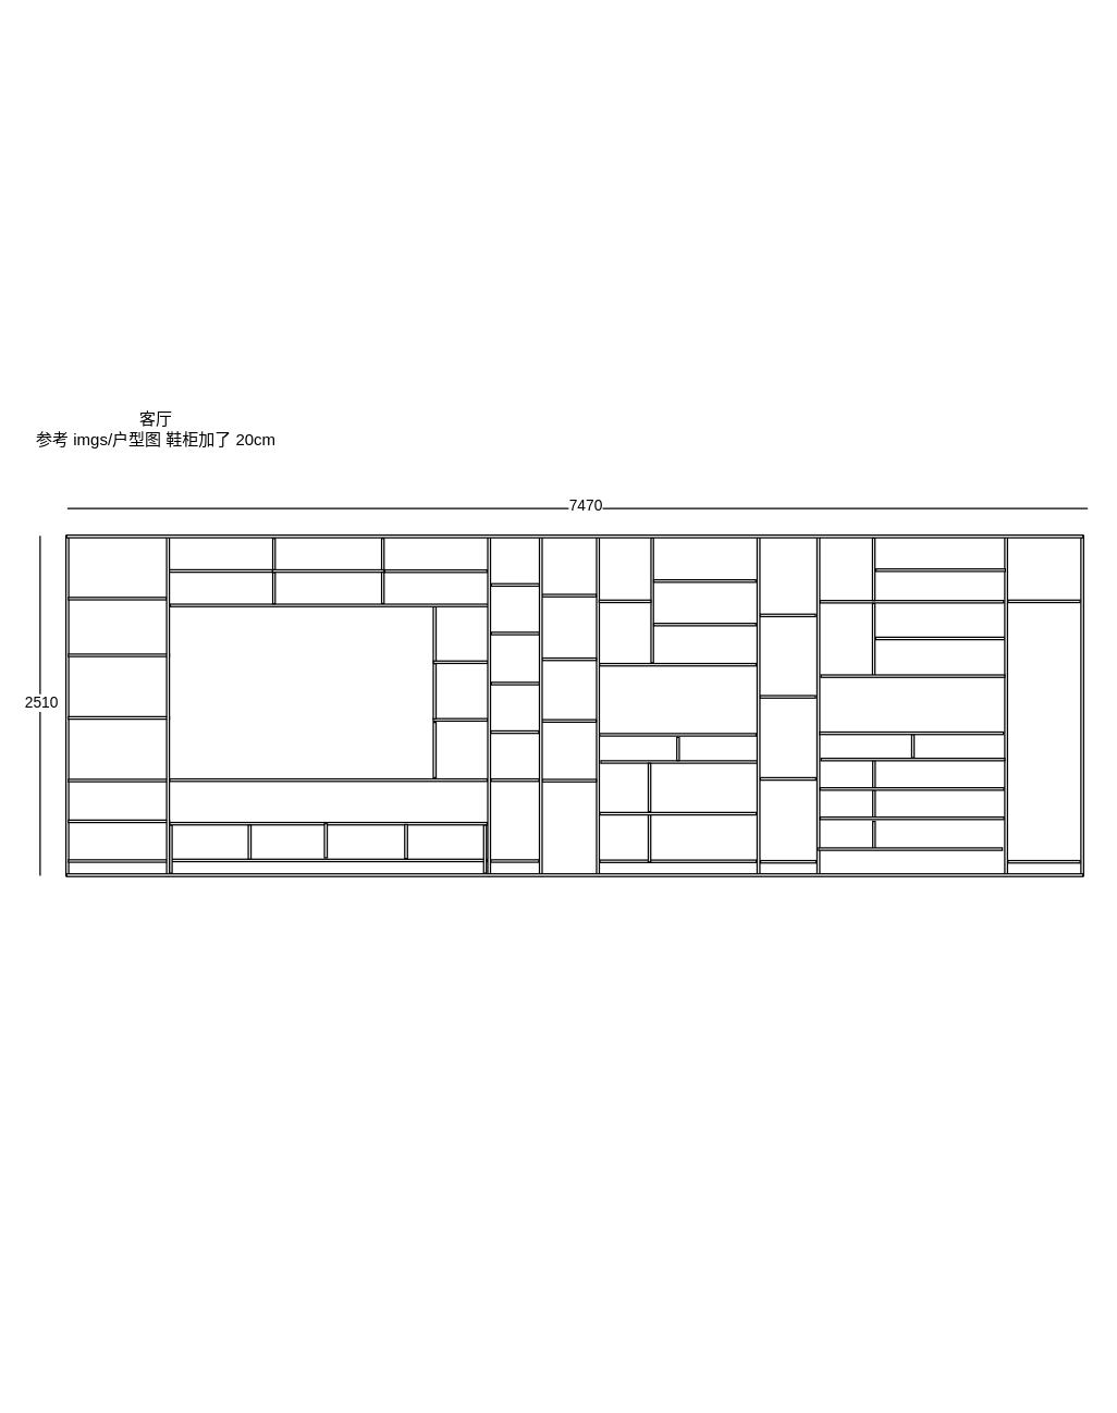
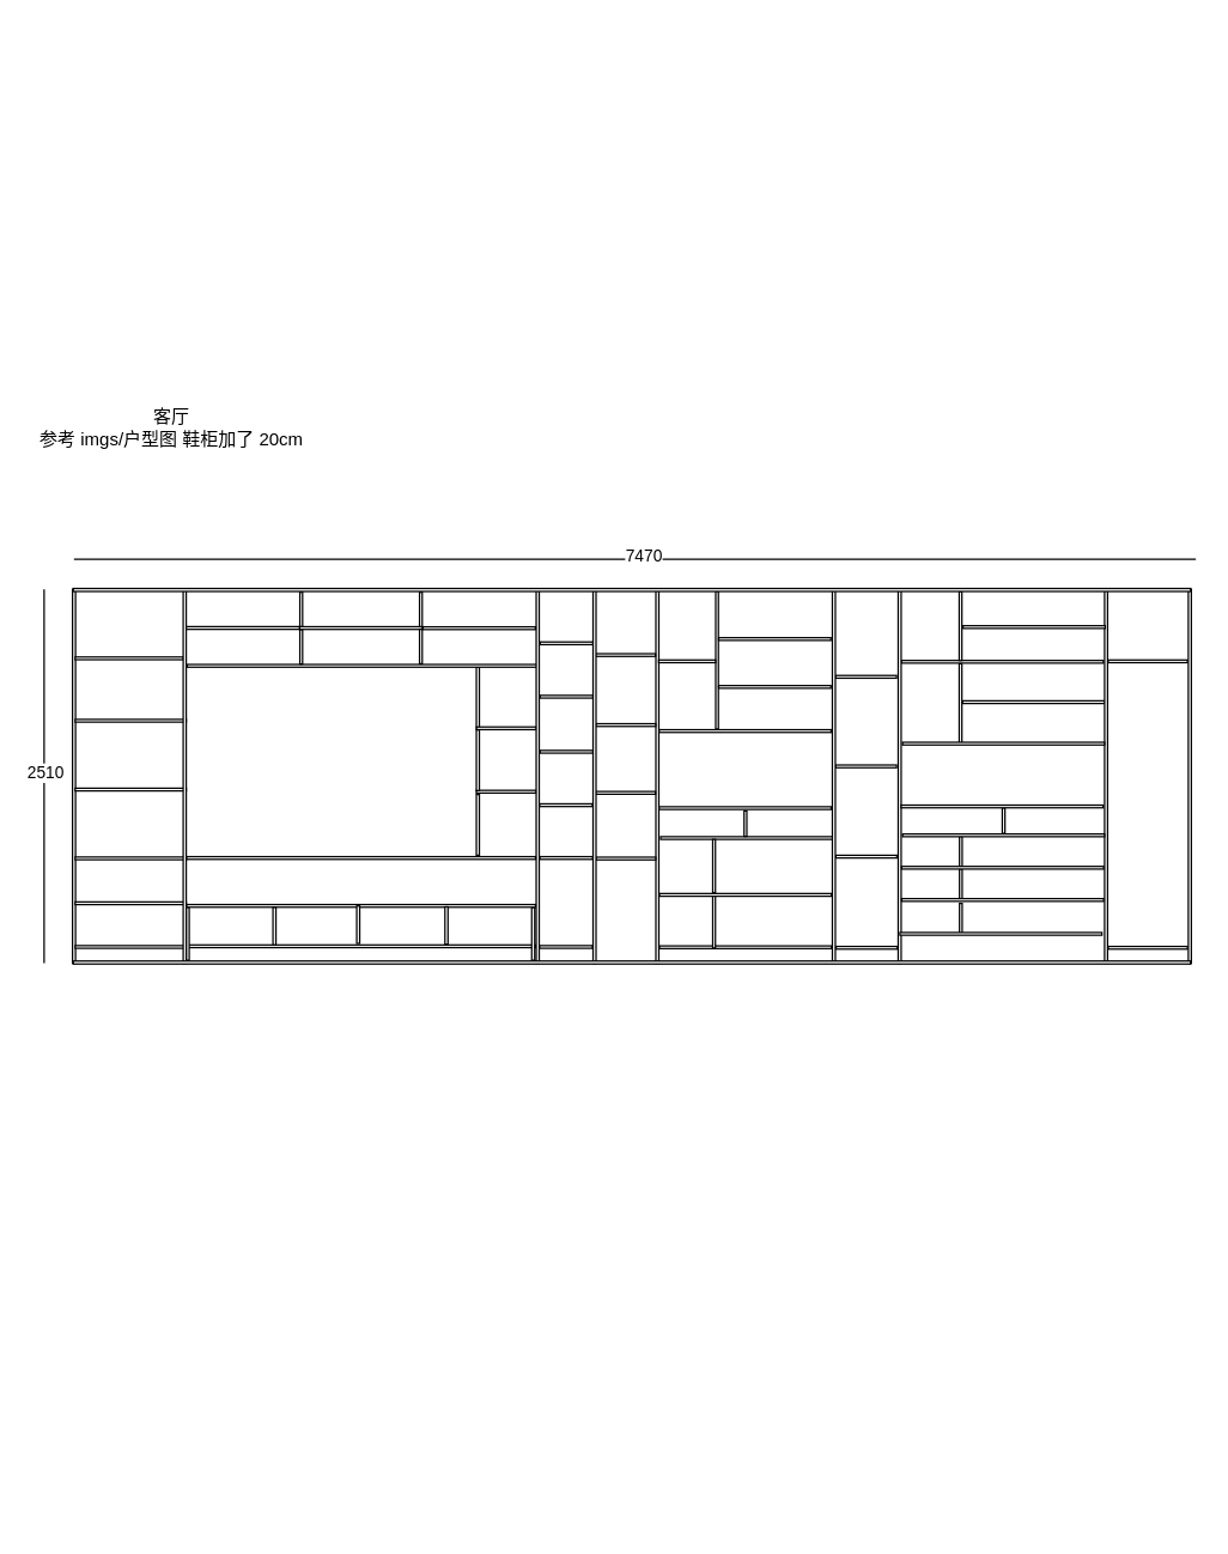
  <mxCell id="0" />
  <mxCell id="1" parent="0" />
- <mxCell id="2" value="客厅&lt;br&gt;参考 imgs/户型图 鞋柜加了 20cm" style="text;html=1;strokeColor=none;fillColor=none;align=center;verticalAlign=middle;whiteSpace=wrap;rounded=0;movable=0;resizable=0;rotatable=0;deletable=0;editable=0;connectable=0;" parent="1" vertex="1"><mxGeometry x="20" y="300" width="189" height="30" as="geometry" /></mxCell>
+ <mxCell id="2" value="客厅&lt;br&gt;参考 imgs/户型图 鞋柜加了 20cm" style="text;html=1;strokeColor=none;fillColor=none;align=center;verticalAlign=middle;whiteSpace=wrap;rounded=0;movable=0;resizable=0;rotatable=0;deletable=0;editable=0;connectable=0;" parent="1" vertex="1"><mxGeometry x="20" y="270" width="189" height="30" as="geometry" /></mxCell>
  <mxCell id="3" value="" style="rounded=0;whiteSpace=wrap;html=1;movable=0;resizable=0;rotatable=0;deletable=0;editable=0;connectable=0;" parent="1" vertex="1"><mxGeometry x="48" y="393" width="2" height="250" as="geometry" /></mxCell>
  <mxCell id="4" value="" style="rounded=0;whiteSpace=wrap;html=1;rotation=90;movable=0;resizable=0;rotatable=0;deletable=0;editable=0;connectable=0;" parent="1" vertex="1"><mxGeometry x="86" y="595" width="1.8" height="74.2" as="geometry" /></mxCell>
  <mxCell id="5" value="" style="rounded=0;whiteSpace=wrap;html=1;rotation=90;movable=0;resizable=0;rotatable=0;deletable=0;editable=0;connectable=0;" parent="1" vertex="1"><mxGeometry x="86" y="565.8" width="1.8" height="74.2" as="geometry" /></mxCell>
  <mxCell id="6" value="" style="rounded=0;whiteSpace=wrap;html=1;rotation=90;movable=0;resizable=0;rotatable=0;deletable=0;editable=0;connectable=0;" parent="1" vertex="1"><mxGeometry x="86" y="535.8" width="1.8" height="74.2" as="geometry" /></mxCell>
  <mxCell id="7" value="" style="rounded=0;whiteSpace=wrap;html=1;rotation=90;movable=0;resizable=0;rotatable=0;deletable=0;editable=0;connectable=0;" parent="1" vertex="1"><mxGeometry x="86" y="489.8" width="1.8" height="74.2" as="geometry" /></mxCell>
  <mxCell id="8" value="" style="rounded=0;whiteSpace=wrap;html=1;rotation=90;movable=0;resizable=0;rotatable=0;deletable=0;editable=0;connectable=0;" parent="1" vertex="1"><mxGeometry x="86" y="443.8" width="1.8" height="74.2" as="geometry" /></mxCell>
  <mxCell id="9" value="" style="rounded=0;whiteSpace=wrap;html=1;rotation=90;movable=0;resizable=0;rotatable=0;deletable=0;editable=0;connectable=0;" parent="1" vertex="1"><mxGeometry x="85" y="403.1" width="1.8" height="72.2" as="geometry" /></mxCell>
  <mxCell id="10" value="" style="endArrow=none;html=1;movable=0;resizable=0;rotatable=0;deletable=0;editable=0;connectable=0;" parent="1" edge="1"><mxGeometry width="50" height="50" relative="1" as="geometry"><mxPoint x="29" y="643" as="sourcePoint" /><mxPoint x="29" y="393" as="targetPoint" /></mxGeometry></mxCell>
  <mxCell id="11" value="2510" style="edgeLabel;html=1;align=center;verticalAlign=middle;resizable=0;points=[];movable=0;rotatable=0;deletable=0;editable=0;connectable=0;" parent="10" vertex="1" connectable="0"><mxGeometry x="0.323" y="2" relative="1" as="geometry"><mxPoint x="2" y="37" as="offset" /></mxGeometry></mxCell>
  <mxCell id="12" value="" style="endArrow=none;html=1;movable=0;resizable=0;rotatable=0;deletable=0;editable=0;connectable=0;" parent="1" edge="1"><mxGeometry width="50" height="50" relative="1" as="geometry"><mxPoint x="49" y="373" as="sourcePoint" /><mxPoint x="799" y="373" as="targetPoint" /></mxGeometry></mxCell>
  <mxCell id="13" value="7470" style="edgeLabel;html=1;align=center;verticalAlign=middle;resizable=0;points=[];movable=0;rotatable=0;deletable=0;editable=0;connectable=0;" parent="12" vertex="1" connectable="0"><mxGeometry x="-0.278" y="2" relative="1" as="geometry"><mxPoint x="109" y="-1" as="offset" /></mxGeometry></mxCell>
  <mxCell id="14" value="" style="rounded=0;whiteSpace=wrap;html=1;rotation=90;movable=0;resizable=0;rotatable=0;deletable=0;editable=0;connectable=0;" parent="1" vertex="1"><mxGeometry x="240" y="515" width="1.8" height="233.3" as="geometry" /></mxCell>
  <mxCell id="15" value="" style="rounded=0;whiteSpace=wrap;html=1;rotation=90;movable=0;resizable=0;rotatable=0;deletable=0;editable=0;connectable=0;" parent="1" vertex="1"><mxGeometry x="377" y="614.45" width="1.8" height="35.3" as="geometry" /></mxCell>
  <mxCell id="16" value="" style="rounded=0;whiteSpace=wrap;html=1;movable=0;resizable=0;rotatable=0;deletable=0;editable=0;connectable=0;" parent="1" vertex="1"><mxGeometry x="438" y="393.1" width="2" height="250" as="geometry" /></mxCell>
  <mxCell id="17" value="" style="rounded=0;whiteSpace=wrap;html=1;rotation=90;movable=0;resizable=0;rotatable=0;deletable=0;editable=0;connectable=0;" parent="1" vertex="1"><mxGeometry x="497" y="574.8" width="1.8" height="115" as="geometry" /></mxCell>
  <mxCell id="18" value="" style="rounded=0;whiteSpace=wrap;html=1;rotation=90;movable=0;resizable=0;rotatable=0;deletable=0;editable=0;connectable=0;" parent="1" vertex="1"><mxGeometry x="578" y="612.25" width="1.8" height="40.8" as="geometry" /></mxCell>
  <mxCell id="19" value="" style="rounded=0;whiteSpace=wrap;html=1;rotation=90;movable=0;resizable=0;rotatable=0;deletable=0;editable=0;connectable=0;" parent="1" vertex="1"><mxGeometry x="766" y="606.15" width="1.8" height="53" as="geometry" /></mxCell>
  <mxCell id="20" value="" style="rounded=0;whiteSpace=wrap;html=1;rotation=-180;movable=0;resizable=0;rotatable=0;deletable=0;editable=0;connectable=0;" parent="1" vertex="1"><mxGeometry x="124" y="605.7" width="2" height="35.3" as="geometry" /></mxCell>
  <mxCell id="21" value="" style="rounded=0;whiteSpace=wrap;html=1;rotation=-180;movable=0;resizable=0;rotatable=0;deletable=0;editable=0;connectable=0;" parent="1" vertex="1"><mxGeometry x="355" y="605.7" width="2" height="35.3" as="geometry" /></mxCell>
  <mxCell id="22" value="" style="rounded=0;whiteSpace=wrap;html=1;rotation=90;movable=0;resizable=0;rotatable=0;deletable=0;editable=0;connectable=0;" parent="1" vertex="1"><mxGeometry x="240" y="488" width="1.8" height="233.3" as="geometry" /></mxCell>
  <mxCell id="23" value="" style="rounded=0;whiteSpace=wrap;html=1;rotation=-180;movable=0;resizable=0;rotatable=0;deletable=0;editable=0;connectable=0;" parent="1" vertex="1"><mxGeometry x="182" y="605.7" width="2" height="25" as="geometry" /></mxCell>
  <mxCell id="24" value="" style="rounded=0;whiteSpace=wrap;html=1;rotation=-180;movable=0;resizable=0;rotatable=0;deletable=0;editable=0;connectable=0;" parent="1" vertex="1"><mxGeometry x="238" y="604.7" width="2" height="25" as="geometry" /></mxCell>
  <mxCell id="25" value="" style="rounded=0;whiteSpace=wrap;html=1;rotation=-180;movable=0;resizable=0;rotatable=0;deletable=0;editable=0;connectable=0;" parent="1" vertex="1"><mxGeometry x="297" y="605.3" width="2" height="25" as="geometry" /></mxCell>
  <mxCell id="26" value="" style="rounded=0;whiteSpace=wrap;html=1;rotation=90;movable=0;resizable=0;rotatable=0;deletable=0;editable=0;connectable=0;" parent="1" vertex="1"><mxGeometry x="240" y="456" width="1.8" height="233.3" as="geometry" /></mxCell>
  <mxCell id="27" value="" style="rounded=0;whiteSpace=wrap;html=1;rotation=-180;movable=0;resizable=0;rotatable=0;deletable=0;editable=0;connectable=0;" parent="1" vertex="1"><mxGeometry x="318" y="530.2" width="2" height="40.6" as="geometry" /></mxCell>
  <mxCell id="28" value="" style="rounded=0;whiteSpace=wrap;html=1;rotation=90;movable=0;resizable=0;rotatable=0;deletable=0;editable=0;connectable=0;" parent="1" vertex="1"><mxGeometry x="337.08" y="508.33" width="1.8" height="40" as="geometry" /></mxCell>
  <mxCell id="29" value="" style="rounded=0;whiteSpace=wrap;html=1;rotation=-180;movable=0;resizable=0;rotatable=0;deletable=0;editable=0;connectable=0;" parent="1" vertex="1"><mxGeometry x="318" y="487" width="2" height="40.6" as="geometry" /></mxCell>
  <mxCell id="30" value="" style="rounded=0;whiteSpace=wrap;html=1;rotation=-180;movable=0;resizable=0;rotatable=0;deletable=0;editable=0;connectable=0;" parent="1" vertex="1"><mxGeometry x="318" y="445.2" width="2" height="40.6" as="geometry" /></mxCell>
  <mxCell id="31" value="" style="rounded=0;whiteSpace=wrap;html=1;rotation=90;movable=0;resizable=0;rotatable=0;deletable=0;editable=0;connectable=0;" parent="1" vertex="1"><mxGeometry x="337.2" y="465.95" width="1.8" height="40" as="geometry" /></mxCell>
  <mxCell id="32" value="" style="rounded=0;whiteSpace=wrap;html=1;rotation=90;movable=0;resizable=0;rotatable=0;deletable=0;editable=0;connectable=0;" parent="1" vertex="1"><mxGeometry x="240.8" y="327.2" width="1.8" height="234" as="geometry" /></mxCell>
  <mxCell id="33" value="" style="rounded=0;whiteSpace=wrap;html=1;rotation=-180;movable=0;resizable=0;rotatable=0;deletable=0;editable=0;connectable=0;" parent="1" vertex="1"><mxGeometry x="200" y="395.05" width="1.8" height="23" as="geometry" /></mxCell>
  <mxCell id="34" value="" style="rounded=0;whiteSpace=wrap;html=1;rotation=-180;movable=0;resizable=0;rotatable=0;deletable=0;editable=0;connectable=0;" parent="1" vertex="1"><mxGeometry x="200" y="420" width="1.8" height="23" as="geometry" /></mxCell>
  <mxCell id="35" value="" style="rounded=0;whiteSpace=wrap;html=1;rotation=90;movable=0;resizable=0;rotatable=0;deletable=0;editable=0;connectable=0;" parent="1" vertex="1"><mxGeometry x="161" y="380.9" width="1.8" height="76" as="geometry" /></mxCell>
  <mxCell id="36" value="" style="rounded=0;whiteSpace=wrap;html=1;rotation=90;movable=0;resizable=0;rotatable=0;deletable=0;editable=0;connectable=0;" parent="1" vertex="1"><mxGeometry x="239.95" y="377.95" width="1.8" height="82" as="geometry" /></mxCell>
  <mxCell id="37" value="" style="rounded=0;whiteSpace=wrap;html=1;rotation=-180;movable=0;resizable=0;rotatable=0;deletable=0;editable=0;connectable=0;" parent="1" vertex="1"><mxGeometry x="280" y="395.05" width="1.8" height="23" as="geometry" /></mxCell>
  <mxCell id="38" value="" style="rounded=0;whiteSpace=wrap;html=1;rotation=-180;movable=0;resizable=0;rotatable=0;deletable=0;editable=0;connectable=0;" parent="1" vertex="1"><mxGeometry x="280" y="419.8" width="1.8" height="23" as="geometry" /></mxCell>
  <mxCell id="39" value="" style="rounded=0;whiteSpace=wrap;html=1;rotation=90;movable=0;resizable=0;rotatable=0;deletable=0;editable=0;connectable=0;" parent="1" vertex="1"><mxGeometry x="319" y="381.5" width="1.8" height="75.1" as="geometry" /></mxCell>
  <mxCell id="40" value="" style="rounded=0;whiteSpace=wrap;html=1;rotation=90;movable=0;resizable=0;rotatable=0;deletable=0;editable=0;connectable=0;" parent="1" vertex="1"><mxGeometry x="377.2" y="555" width="1.8" height="35.3" as="geometry" /></mxCell>
  <mxCell id="41" value="" style="rounded=0;whiteSpace=wrap;html=1;rotation=90;movable=0;resizable=0;rotatable=0;deletable=0;editable=0;connectable=0;" parent="1" vertex="1"><mxGeometry x="417" y="553" width="1.8" height="40" as="geometry" /></mxCell>
  <mxCell id="42" value="" style="rounded=0;whiteSpace=wrap;html=1;rotation=90;movable=0;resizable=0;rotatable=0;deletable=0;editable=0;connectable=0;" parent="1" vertex="1"><mxGeometry x="416.8" y="509.1" width="1.8" height="40" as="geometry" /></mxCell>
  <mxCell id="43" value="" style="rounded=0;whiteSpace=wrap;html=1;rotation=90;movable=0;resizable=0;rotatable=0;deletable=0;editable=0;connectable=0;" parent="1" vertex="1"><mxGeometry x="417" y="463.8" width="1.8" height="40" as="geometry" /></mxCell>
  <mxCell id="44" value="" style="rounded=0;whiteSpace=wrap;html=1;rotation=90;movable=0;resizable=0;rotatable=0;deletable=0;editable=0;connectable=0;" parent="1" vertex="1"><mxGeometry x="416.8" y="417" width="1.8" height="40" as="geometry" /></mxCell>
  <mxCell id="45" value="" style="rounded=0;whiteSpace=wrap;html=1;rotation=90;movable=0;resizable=0;rotatable=0;deletable=0;editable=0;connectable=0;" parent="1" vertex="1"><mxGeometry x="377" y="519.7" width="1.8" height="35.3" as="geometry" /></mxCell>
  <mxCell id="46" value="" style="rounded=0;whiteSpace=wrap;html=1;rotation=90;movable=0;resizable=0;rotatable=0;deletable=0;editable=0;connectable=0;" parent="1" vertex="1"><mxGeometry x="377.4" y="484" width="1.8" height="35.3" as="geometry" /></mxCell>
  <mxCell id="47" value="" style="rounded=0;whiteSpace=wrap;html=1;rotation=90;movable=0;resizable=0;rotatable=0;deletable=0;editable=0;connectable=0;" parent="1" vertex="1"><mxGeometry x="377.4" y="447.2" width="1.8" height="35.3" as="geometry" /></mxCell>
  <mxCell id="48" value="" style="rounded=0;whiteSpace=wrap;html=1;rotation=90;movable=0;resizable=0;rotatable=0;deletable=0;editable=0;connectable=0;" parent="1" vertex="1"><mxGeometry x="377.4" y="411.5" width="1.8" height="35.3" as="geometry" /></mxCell>
  <mxCell id="49" value="" style="rounded=0;whiteSpace=wrap;html=1;rotation=90;movable=0;resizable=0;rotatable=0;deletable=0;editable=0;connectable=0;" parent="1" vertex="1"><mxGeometry x="497.8" y="501.8" width="1.8" height="115" as="geometry" /></mxCell>
  <mxCell id="50" value="" style="rounded=0;whiteSpace=wrap;html=1;rotation=-180;movable=0;resizable=0;rotatable=0;deletable=0;editable=0;connectable=0;" parent="1" vertex="1"><mxGeometry x="476" y="560.2" width="1.8" height="35.6" as="geometry" /></mxCell>
  <mxCell id="51" value="" style="rounded=0;whiteSpace=wrap;html=1;rotation=-180;movable=0;resizable=0;rotatable=0;deletable=0;editable=0;connectable=0;" parent="1" vertex="1"><mxGeometry x="476" y="597.2" width="1.8" height="35.6" as="geometry" /></mxCell>
  <mxCell id="52" value="" style="rounded=0;whiteSpace=wrap;html=1;rotation=90;movable=0;resizable=0;rotatable=0;deletable=0;editable=0;connectable=0;" parent="1" vertex="1"><mxGeometry x="497" y="539.8" width="1.8" height="115" as="geometry" /></mxCell>
  <mxCell id="53" value="" style="rounded=0;whiteSpace=wrap;html=1;rotation=-180;movable=0;resizable=0;rotatable=0;deletable=0;editable=0;connectable=0;" parent="1" vertex="1"><mxGeometry x="497" y="541.2" width="1.8" height="17" as="geometry" /></mxCell>
  <mxCell id="54" value="" style="rounded=0;whiteSpace=wrap;html=1;rotation=90;movable=0;resizable=0;rotatable=0;deletable=0;editable=0;connectable=0;" parent="1" vertex="1"><mxGeometry x="496.8" y="481.8" width="1.8" height="115" as="geometry" /></mxCell>
  <mxCell id="55" value="" style="rounded=0;whiteSpace=wrap;html=1;rotation=90;movable=0;resizable=0;rotatable=0;deletable=0;editable=0;connectable=0;" parent="1" vertex="1"><mxGeometry x="496.8" y="430.3" width="1.8" height="115" as="geometry" /></mxCell>
  <mxCell id="56" value="" style="rounded=0;whiteSpace=wrap;html=1;rotation=-180;movable=0;resizable=0;rotatable=0;deletable=0;editable=0;connectable=0;" parent="1" vertex="1"><mxGeometry x="478" y="394.4" width="1.8" height="92" as="geometry" /></mxCell>
  <mxCell id="57" value="" style="rounded=0;whiteSpace=wrap;html=1;rotation=90;movable=0;resizable=0;rotatable=0;deletable=0;editable=0;connectable=0;" parent="1" vertex="1"><mxGeometry x="458" y="422.2" width="1.8" height="38" as="geometry" /></mxCell>
  <mxCell id="58" value="" style="rounded=0;whiteSpace=wrap;html=1;rotation=90;movable=0;resizable=0;rotatable=0;deletable=0;editable=0;connectable=0;" parent="1" vertex="1"><mxGeometry x="516.6" y="388.8" width="1.8" height="75" as="geometry" /></mxCell>
  <mxCell id="59" value="" style="rounded=0;whiteSpace=wrap;html=1;rotation=90;movable=0;resizable=0;rotatable=0;deletable=0;editable=0;connectable=0;" parent="1" vertex="1"><mxGeometry x="516.6" y="420.8" width="1.8" height="75" as="geometry" /></mxCell>
  <mxCell id="60" value="" style="rounded=0;whiteSpace=wrap;html=1;rotation=90;movable=0;resizable=0;rotatable=0;deletable=0;editable=0;connectable=0;" parent="1" vertex="1"><mxGeometry x="577.8" y="551.33" width="1.8" height="40.8" as="geometry" /></mxCell>
  <mxCell id="61" value="" style="rounded=0;whiteSpace=wrap;html=1;rotation=90;movable=0;resizable=0;rotatable=0;deletable=0;editable=0;connectable=0;" parent="1" vertex="1"><mxGeometry x="577.6" y="491" width="1.8" height="40.8" as="geometry" /></mxCell>
  <mxCell id="62" value="" style="rounded=0;whiteSpace=wrap;html=1;rotation=90;movable=0;resizable=0;rotatable=0;deletable=0;editable=0;connectable=0;" parent="1" vertex="1"><mxGeometry x="577.6" y="431.15" width="1.8" height="40.8" as="geometry" /></mxCell>
  <mxCell id="63" value="" style="rounded=0;whiteSpace=wrap;html=1;rotation=0;movable=0;resizable=0;rotatable=0;deletable=0;editable=0;connectable=0;" parent="1" vertex="1"><mxGeometry x="641" y="603" width="1.8" height="20" as="geometry" /></mxCell>
  <mxCell id="64" value="" style="rounded=0;whiteSpace=wrap;html=1;rotation=0;movable=0;resizable=0;rotatable=0;deletable=0;editable=0;connectable=0;" parent="1" vertex="1"><mxGeometry x="641" y="580" width="1.8" height="20" as="geometry" /></mxCell>
  <mxCell id="65" value="" style="rounded=0;whiteSpace=wrap;html=1;rotation=0;movable=0;resizable=0;rotatable=0;deletable=0;editable=0;connectable=0;" parent="1" vertex="1"><mxGeometry x="641" y="558.2" width="1.8" height="20" as="geometry" /></mxCell>
  <mxCell id="66" value="" style="rounded=0;whiteSpace=wrap;html=1;rotation=0;movable=0;resizable=0;rotatable=0;deletable=0;editable=0;connectable=0;" parent="1" vertex="1"><mxGeometry x="669.6" y="539.2" width="1.8" height="17" as="geometry" /></mxCell>
  <mxCell id="67" value="" style="rounded=0;whiteSpace=wrap;html=1;rotation=-180;movable=0;resizable=0;rotatable=0;deletable=0;editable=0;connectable=0;" parent="1" vertex="1"><mxGeometry x="640.8" y="442.8" width="1.8" height="53" as="geometry" /></mxCell>
  <mxCell id="68" value="" style="rounded=0;whiteSpace=wrap;html=1;rotation=90;movable=0;resizable=0;rotatable=0;deletable=0;editable=0;connectable=0;" parent="1" vertex="1"><mxGeometry x="668.8" y="374" width="1.8" height="135" as="geometry" /></mxCell>
  <mxCell id="69" value="" style="rounded=0;whiteSpace=wrap;html=1;rotation=-180;movable=0;resizable=0;rotatable=0;deletable=0;editable=0;connectable=0;" parent="1" vertex="1"><mxGeometry x="640.8" y="394.65" width="1.8" height="46" as="geometry" /></mxCell>
  <mxCell id="70" value="" style="rounded=0;whiteSpace=wrap;html=1;rotation=90;movable=0;resizable=0;rotatable=0;deletable=0;editable=0;connectable=0;" parent="1" vertex="1"><mxGeometry x="689.78" y="420.98" width="1.8" height="95" as="geometry" /></mxCell>
  <mxCell id="71" value="" style="rounded=0;whiteSpace=wrap;html=1;rotation=90;movable=0;resizable=0;rotatable=0;deletable=0;editable=0;connectable=0;" parent="1" vertex="1"><mxGeometry x="766" y="414.7" width="1.8" height="53" as="geometry" /></mxCell>
  <mxCell id="72" value="" style="rounded=0;whiteSpace=wrap;html=1;movable=0;resizable=0;rotatable=0;deletable=0;editable=0;connectable=0;" parent="1" vertex="1"><mxGeometry x="358" y="393" width="2" height="250" as="geometry" /></mxCell>
  <mxCell id="73" value="" style="rounded=0;whiteSpace=wrap;html=1;movable=0;resizable=0;rotatable=0;deletable=0;editable=0;connectable=0;" parent="1" vertex="1"><mxGeometry x="396" y="393.1" width="2" height="250" as="geometry" /></mxCell>
  <mxCell id="74" value="" style="rounded=0;whiteSpace=wrap;html=1;movable=0;resizable=0;rotatable=0;deletable=0;editable=0;connectable=0;" parent="1" vertex="1"><mxGeometry x="556" y="393" width="2" height="250" as="geometry" /></mxCell>
  <mxCell id="75" value="" style="rounded=0;whiteSpace=wrap;html=1;movable=0;resizable=0;rotatable=0;deletable=0;editable=0;connectable=0;" parent="1" vertex="1"><mxGeometry x="600" y="393" width="2" height="250" as="geometry" /></mxCell>
  <mxCell id="76" value="" style="rounded=0;whiteSpace=wrap;html=1;movable=0;resizable=0;rotatable=0;deletable=0;editable=0;connectable=0;" parent="1" vertex="1"><mxGeometry x="738" y="393" width="2" height="250" as="geometry" /></mxCell>
  <mxCell id="77" value="" style="rounded=0;whiteSpace=wrap;html=1;movable=0;resizable=0;rotatable=0;deletable=0;editable=0;connectable=0;" parent="1" vertex="1"><mxGeometry x="794" y="393" width="2" height="250" as="geometry" /></mxCell>
  <mxCell id="78" value="" style="rounded=0;whiteSpace=wrap;html=1;movable=0;resizable=0;rotatable=0;deletable=0;editable=0;connectable=0;" parent="1" vertex="1"><mxGeometry x="122" y="393.05" width="2" height="250" as="geometry" /></mxCell>
  <mxCell id="79" value="" style="rounded=0;whiteSpace=wrap;html=1;rotation=90;movable=0;resizable=0;rotatable=0;deletable=0;editable=0;connectable=0;" parent="1" vertex="1"><mxGeometry x="421" y="20" width="2" height="747" as="geometry" /></mxCell>
  <mxCell id="80" value="" style="rounded=0;whiteSpace=wrap;html=1;rotation=90;movable=0;resizable=0;rotatable=0;deletable=0;editable=0;connectable=0;" parent="1" vertex="1"><mxGeometry x="421" y="269" width="2" height="747" as="geometry" /></mxCell>
  <mxCell id="81" value="" style="rounded=0;whiteSpace=wrap;html=1;rotation=90;movable=0;resizable=0;rotatable=0;deletable=0;editable=0;connectable=0;" parent="1" vertex="1"><mxGeometry x="690" y="370.8" width="1.8" height="95" as="geometry" /></mxCell>
  <mxCell id="82" value="" style="rounded=0;whiteSpace=wrap;html=1;rotation=90;movable=0;resizable=0;rotatable=0;deletable=0;editable=0;connectable=0;" parent="1" vertex="1"><mxGeometry x="668.58" y="470.7" width="1.8" height="135" as="geometry" /></mxCell>
  <mxCell id="83" value="" style="rounded=0;whiteSpace=wrap;html=1;rotation=90;movable=0;resizable=0;rotatable=0;deletable=0;editable=0;connectable=0;" parent="1" vertex="1"><mxGeometry x="669.58" y="428.7" width="1.8" height="135" as="geometry" /></mxCell>
  <mxCell id="84" value="" style="rounded=0;whiteSpace=wrap;html=1;rotation=90;movable=0;resizable=0;rotatable=0;deletable=0;editable=0;connectable=0;" parent="1" vertex="1"><mxGeometry x="669.58" y="490" width="1.8" height="135" as="geometry" /></mxCell>
  <mxCell id="85" value="" style="rounded=0;whiteSpace=wrap;html=1;rotation=90;movable=0;resizable=0;rotatable=0;deletable=0;editable=0;connectable=0;" parent="1" vertex="1"><mxGeometry x="668.98" y="511.65" width="1.8" height="135" as="geometry" /></mxCell>
  <mxCell id="86" value="" style="rounded=0;whiteSpace=wrap;html=1;rotation=90;movable=0;resizable=0;rotatable=0;deletable=0;editable=0;connectable=0;" parent="1" vertex="1"><mxGeometry x="669" y="533.2" width="1.8" height="135" as="geometry" /></mxCell>
  <mxCell id="87" value="" style="rounded=0;whiteSpace=wrap;html=1;rotation=90;movable=0;resizable=0;rotatable=0;deletable=0;editable=0;connectable=0;" parent="1" vertex="1"><mxGeometry x="667.8" y="555.85" width="1.8" height="135" as="geometry" /></mxCell>
